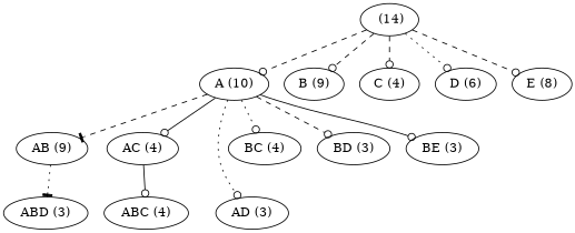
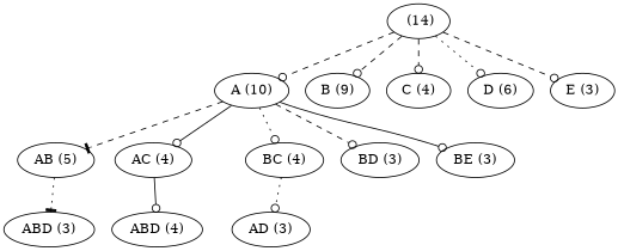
  digraph {
    edge [arrowhead=odot style=dashed]
    n1 [label=" (14)"]
    n2 [label="A (10)"]
    n3 [label="B (9)"]
    n4 [label="C (4)"]
    n5 [label="D (6)"]
-   n6 [label="E (8)"]
-   n7 [label="AB (9)"]
+   n6 [label="E (3)"]
+   n7 [label="AB (5)"]
    n8 [label="AC (4)"]
    n9 [label="AD (3)"]
    n10 [label="BC (4)"]
    n11 [label="BD (3)"]
    n12 [label="BE (3)"]
    n13 [label="ABD (3)"]
-   n14 [label="ABC (4)"]
+   n14 [label="ABD (4)"]
    n1 -> n2
    n1 -> n3
    n1 -> n4
    n1 -> n5 [style=dotted]
    n1 -> n6
    n2 -> n7 [arrowhead=tee]
    n2 -> n8 [style=solid]
-   n2 -> n9 [style=dotted]
+   n10 -> n9 [style=dotted]
    n2 -> n10 [style=dotted]
    n2 -> n11
    n2 -> n12 [style=solid]
    n7 -> n13 [arrowhead=tee style=dotted]
    n8 -> n14 [style=solid]
  }
